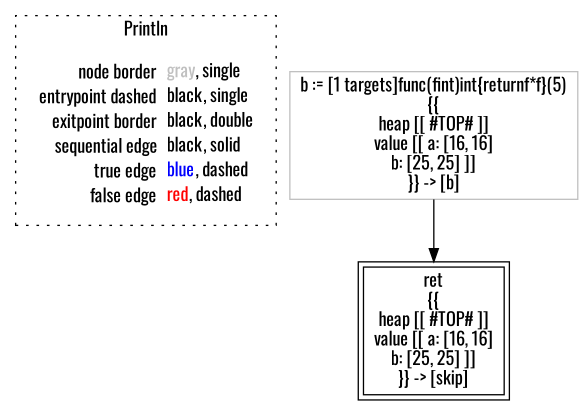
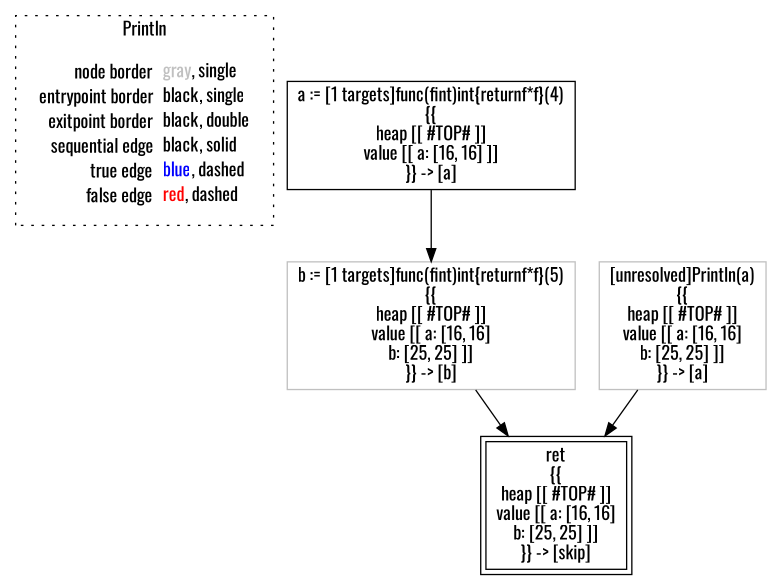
  digraph {
    fontname=Oswald
    node [fontname=Oswald shape=rect color=black]
    edge [color=black fontname=Oswald]
-   n1 [label=<<table border="0" cellpadding="2" cellspacing="0" cellborder="0"><tr><td align="right">node border&nbsp;</td><td align="left"><font color="gray">gray</font>, single</td></tr><tr><td align="right">entrypoint dashed&nbsp;</td><td align="left"><font color="black">black</font>, single</td></tr><tr><td align="right">exitpoint border&nbsp;</td><td align="left"><font color="black">black</font>, double</td></tr><tr><td align="right">sequential edge&nbsp;</td><td align="left"><font color="black">black</font>, solid</td></tr><tr><td align="right">true edge&nbsp;</td><td align="left"><font color="blue">blue</font>, dashed</td></tr><tr><td align="right">false edge&nbsp;</td><td align="left"><font color="red">red</font>, dashed</td></tr></table>> shape=plaintext color=""]
+   n1 [label=<<table border="0" cellpadding="2" cellspacing="0" cellborder="0"><tr><td align="right">node border&nbsp;</td><td align="left"><font color="gray">gray</font>, single</td></tr><tr><td align="right">entrypoint border&nbsp;</td><td align="left"><font color="black">black</font>, single</td></tr><tr><td align="right">exitpoint border&nbsp;</td><td align="left"><font color="black">black</font>, double</td></tr><tr><td align="right">sequential edge&nbsp;</td><td align="left"><font color="black">black</font>, solid</td></tr><tr><td align="right">true edge&nbsp;</td><td align="left"><font color="blue">blue</font>, dashed</td></tr><tr><td align="right">false edge&nbsp;</td><td align="left"><font color="red">red</font>, dashed</td></tr></table>> shape=plaintext color=""]
+   n2 [label=<a := [1 targets]func(fint)int{returnf*f}(4)<BR/>{{<BR/>heap [[ #TOP# ]]<BR/>value [[ a: [16, 16] ]]<BR/>}} -&gt; [a]>]
    n3 [color=gray label=<b := [1 targets]func(fint)int{returnf*f}(5)<BR/>{{<BR/>heap [[ #TOP# ]]<BR/>value [[ a: [16, 16]<BR/>b: [25, 25] ]]<BR/>}} -&gt; [b]>]
    n4 [label=<ret<BR/>{{<BR/>heap [[ #TOP# ]]<BR/>value [[ a: [16, 16]<BR/>b: [25, 25] ]]<BR/>}} -&gt; [skip]> peripheries=2]
+   n5 [color=gray label=<[unresolved]Println(a)<BR/>{{<BR/>heap [[ #TOP# ]]<BR/>value [[ a: [16, 16]<BR/>b: [25, 25] ]]<BR/>}} -&gt; [a]>]
    subgraph cluster_1 {
      label=Println
      style=dotted
      n1
    }
+   n2 -> n3
    n3 -> n4
+   n5 -> n4
  }
